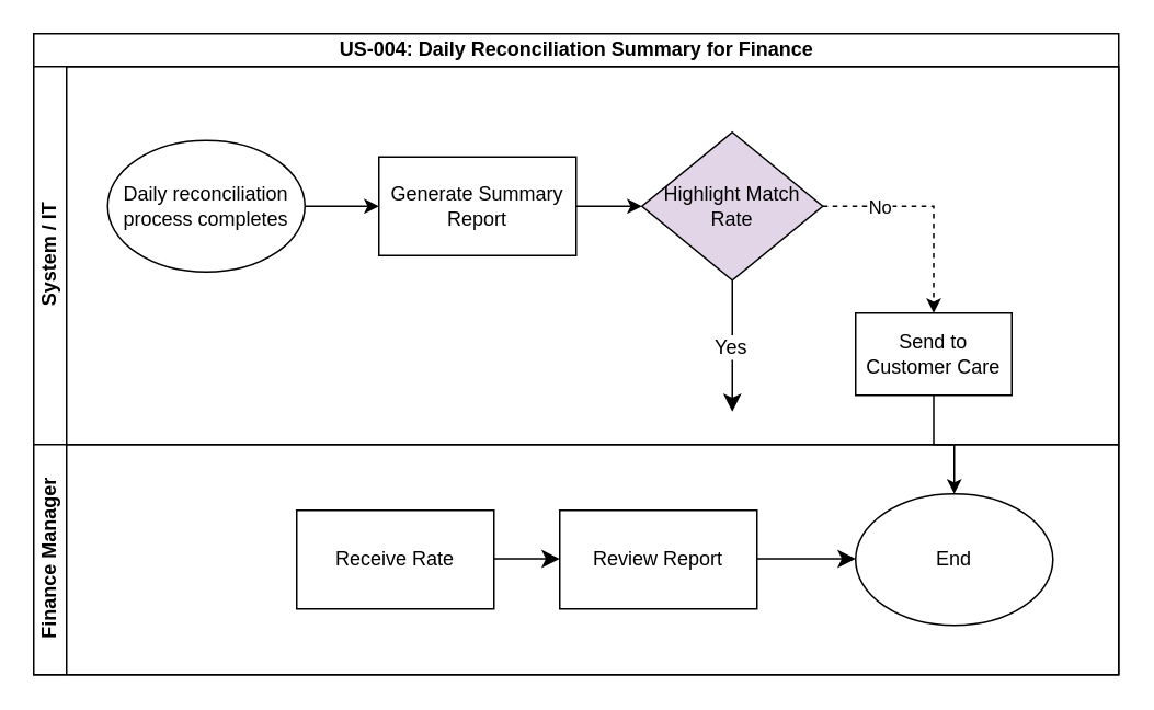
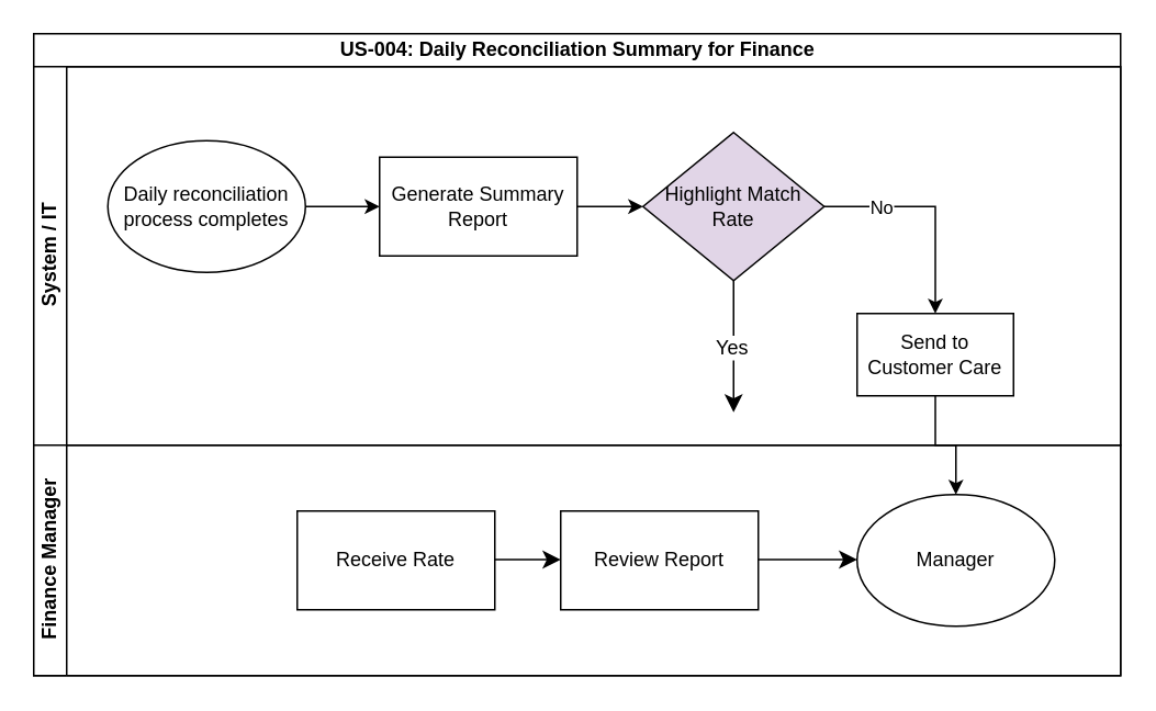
  <mxCell id="0" />
  <mxCell id="1" parent="0" />
  <mxCell id="2" value="US-004: Daily Reconciliation Summary for Finance" style="swimlane;childLayout=stackLayout;resizeParent=1;resizeParentMax=0;horizontal=1;startSize=20;horizontalStack=0;html=1;" parent="1" vertex="1"><mxGeometry x="20" y="20" width="660" height="390" as="geometry" /></mxCell>
  <mxCell id="3" value="System / IT" style="swimlane;startSize=20;horizontal=0;html=1;" parent="2" vertex="1"><mxGeometry y="20" width="660" height="230" as="geometry" /></mxCell>
  <mxCell id="4" value="" style="endArrow=classic;html=1;rounded=0;fontSize=12;startSize=8;endSize=8;curved=1;exitX=0.5;exitY=1;exitDx=0;exitDy=0;" parent="3" source="14" edge="1"><mxGeometry relative="1" as="geometry"><mxPoint x="404.5" y="110" as="sourcePoint" /><mxPoint x="425" y="210" as="targetPoint" /></mxGeometry></mxCell>
  <mxCell id="5" value="No" style="edgeLabel;resizable=0;html=1;;align=center;verticalAlign=middle;" parent="4" connectable="0" vertex="1"><mxGeometry relative="1" as="geometry" /></mxCell>
  <mxCell id="6" value="Yes" style="edgeLabel;html=1;align=center;verticalAlign=middle;resizable=0;points=[];fontSize=12;" parent="4" vertex="1" connectable="0"><mxGeometry x="-0.006" y="-2" relative="1" as="geometry"><mxPoint as="offset" /></mxGeometry></mxCell>
  <mxCell id="7" value="Send to Customer Care" style="rounded=0;whiteSpace=wrap;html=1;" parent="3" vertex="1"><mxGeometry x="500" y="150" width="95" height="50" as="geometry" /></mxCell>
  <mxCell id="8" style="edgeStyle=orthogonalEdgeStyle;rounded=0;orthogonalLoop=1;jettySize=auto;html=1;exitX=1;exitY=0.5;exitDx=0;exitDy=0;" edge="1" parent="3" source="9" target="11"><mxGeometry relative="1" as="geometry" /></mxCell>
  <mxCell id="9" value="Daily reconciliation process completes" style="ellipse;whiteSpace=wrap;html=1;" vertex="1" parent="3"><mxGeometry x="45" y="45" width="120" height="80" as="geometry" /></mxCell>
  <mxCell id="10" style="edgeStyle=orthogonalEdgeStyle;rounded=0;orthogonalLoop=1;jettySize=auto;html=1;exitX=1;exitY=0.5;exitDx=0;exitDy=0;entryX=0;entryY=0.5;entryDx=0;entryDy=0;" edge="1" parent="3" source="11" target="14"><mxGeometry relative="1" as="geometry" /></mxCell>
  <mxCell id="11" value="Generate Summary Report" style="rounded=0;whiteSpace=wrap;html=1;" vertex="1" parent="3"><mxGeometry x="210" y="55" width="120" height="60" as="geometry" /></mxCell>
- <mxCell id="12" style="edgeStyle=orthogonalEdgeStyle;rounded=0;orthogonalLoop=1;jettySize=auto;html=1;exitX=1;exitY=0.5;exitDx=0;exitDy=0;dashed=1;" edge="1" parent="3" source="14" target="7"><mxGeometry relative="1" as="geometry" /></mxCell>
+ <mxCell id="12" style="edgeStyle=orthogonalEdgeStyle;rounded=0;orthogonalLoop=1;jettySize=auto;html=1;exitX=1;exitY=0.5;exitDx=0;exitDy=0;" edge="1" parent="3" source="14" target="7"><mxGeometry relative="1" as="geometry" /></mxCell>
  <mxCell id="13" value="No" style="edgeLabel;html=1;align=center;verticalAlign=middle;resizable=0;points=[];" vertex="1" connectable="0" parent="12"><mxGeometry x="-0.076" y="-3" relative="1" as="geometry"><mxPoint x="-27" y="-3" as="offset" /></mxGeometry></mxCell>
  <mxCell id="14" value="Highlight Match Rate" style="rhombus;whiteSpace=wrap;html=1;fillColor=#e1d5e7;" vertex="1" parent="3"><mxGeometry x="370" y="40" width="110" height="90" as="geometry" /></mxCell>
  <mxCell id="15" value="Finance Manager" style="swimlane;startSize=20;horizontal=0;html=1;" parent="2" vertex="1"><mxGeometry y="250" width="660" height="140" as="geometry" /></mxCell>
  <mxCell id="16" style="edgeStyle=none;curved=1;rounded=0;orthogonalLoop=1;jettySize=auto;html=1;exitX=1;exitY=0.5;exitDx=0;exitDy=0;entryX=0;entryY=0.5;entryDx=0;entryDy=0;fontSize=12;startSize=8;endSize=8;" parent="15" edge="1"><mxGeometry relative="1" as="geometry"><mxPoint x="440" y="69.5" as="sourcePoint" /><mxPoint x="500" y="69.5" as="targetPoint" /></mxGeometry></mxCell>
  <mxCell id="17" style="edgeStyle=none;curved=1;rounded=0;orthogonalLoop=1;jettySize=auto;html=1;exitX=1;exitY=0.5;exitDx=0;exitDy=0;fontSize=12;startSize=8;endSize=8;exitPerimeter=0;" parent="15" edge="1"><mxGeometry relative="1" as="geometry"><mxPoint x="280" y="69.5" as="sourcePoint" /><mxPoint x="320" y="69.5" as="targetPoint" /></mxGeometry></mxCell>
- <mxCell id="18" value="End" style="ellipse;whiteSpace=wrap;html=1;" parent="15" vertex="1"><mxGeometry x="500" y="30" width="120" height="80" as="geometry" /></mxCell>
+ <mxCell id="18" value="Manager" style="ellipse;whiteSpace=wrap;html=1;" parent="15" vertex="1"><mxGeometry x="500" y="30" width="120" height="80" as="geometry" /></mxCell>
  <mxCell id="19" value="Receive Rate" style="rounded=0;whiteSpace=wrap;html=1;" vertex="1" parent="15"><mxGeometry x="160" y="40" width="120" height="60" as="geometry" /></mxCell>
  <mxCell id="20" value="Review Report" style="rounded=0;whiteSpace=wrap;html=1;" vertex="1" parent="15"><mxGeometry x="320" y="40" width="120" height="60" as="geometry" /></mxCell>
  <mxCell id="21" style="edgeStyle=orthogonalEdgeStyle;rounded=0;orthogonalLoop=1;jettySize=auto;html=1;exitX=0.5;exitY=1;exitDx=0;exitDy=0;entryX=0.5;entryY=0;entryDx=0;entryDy=0;" edge="1" parent="2" source="7" target="18"><mxGeometry relative="1" as="geometry" /></mxCell>
